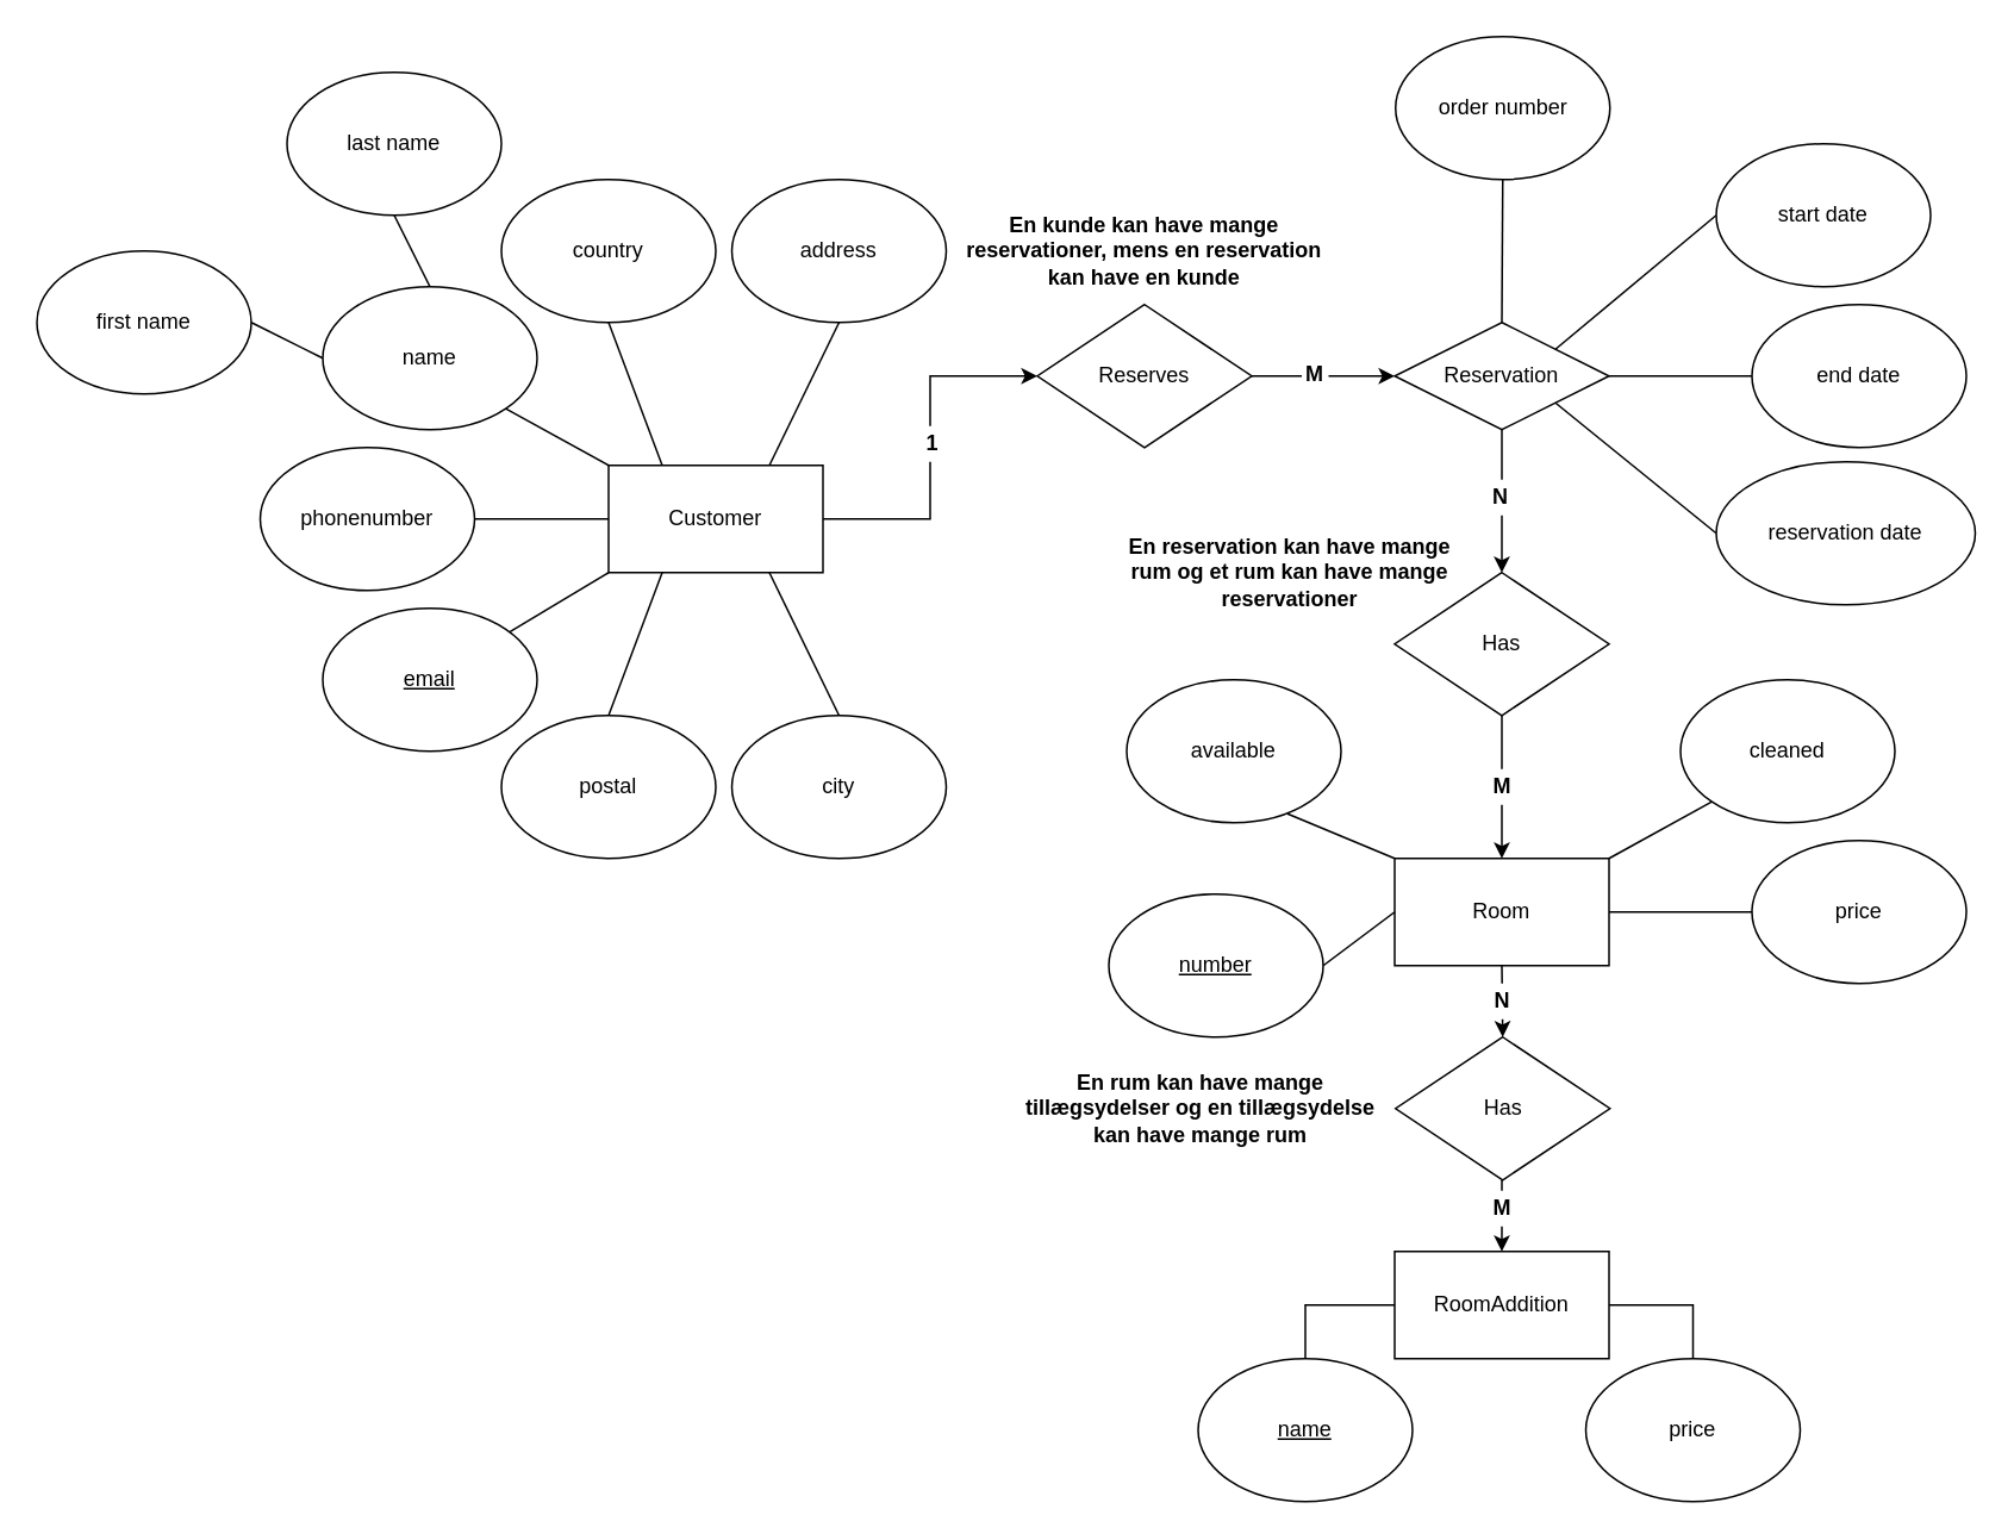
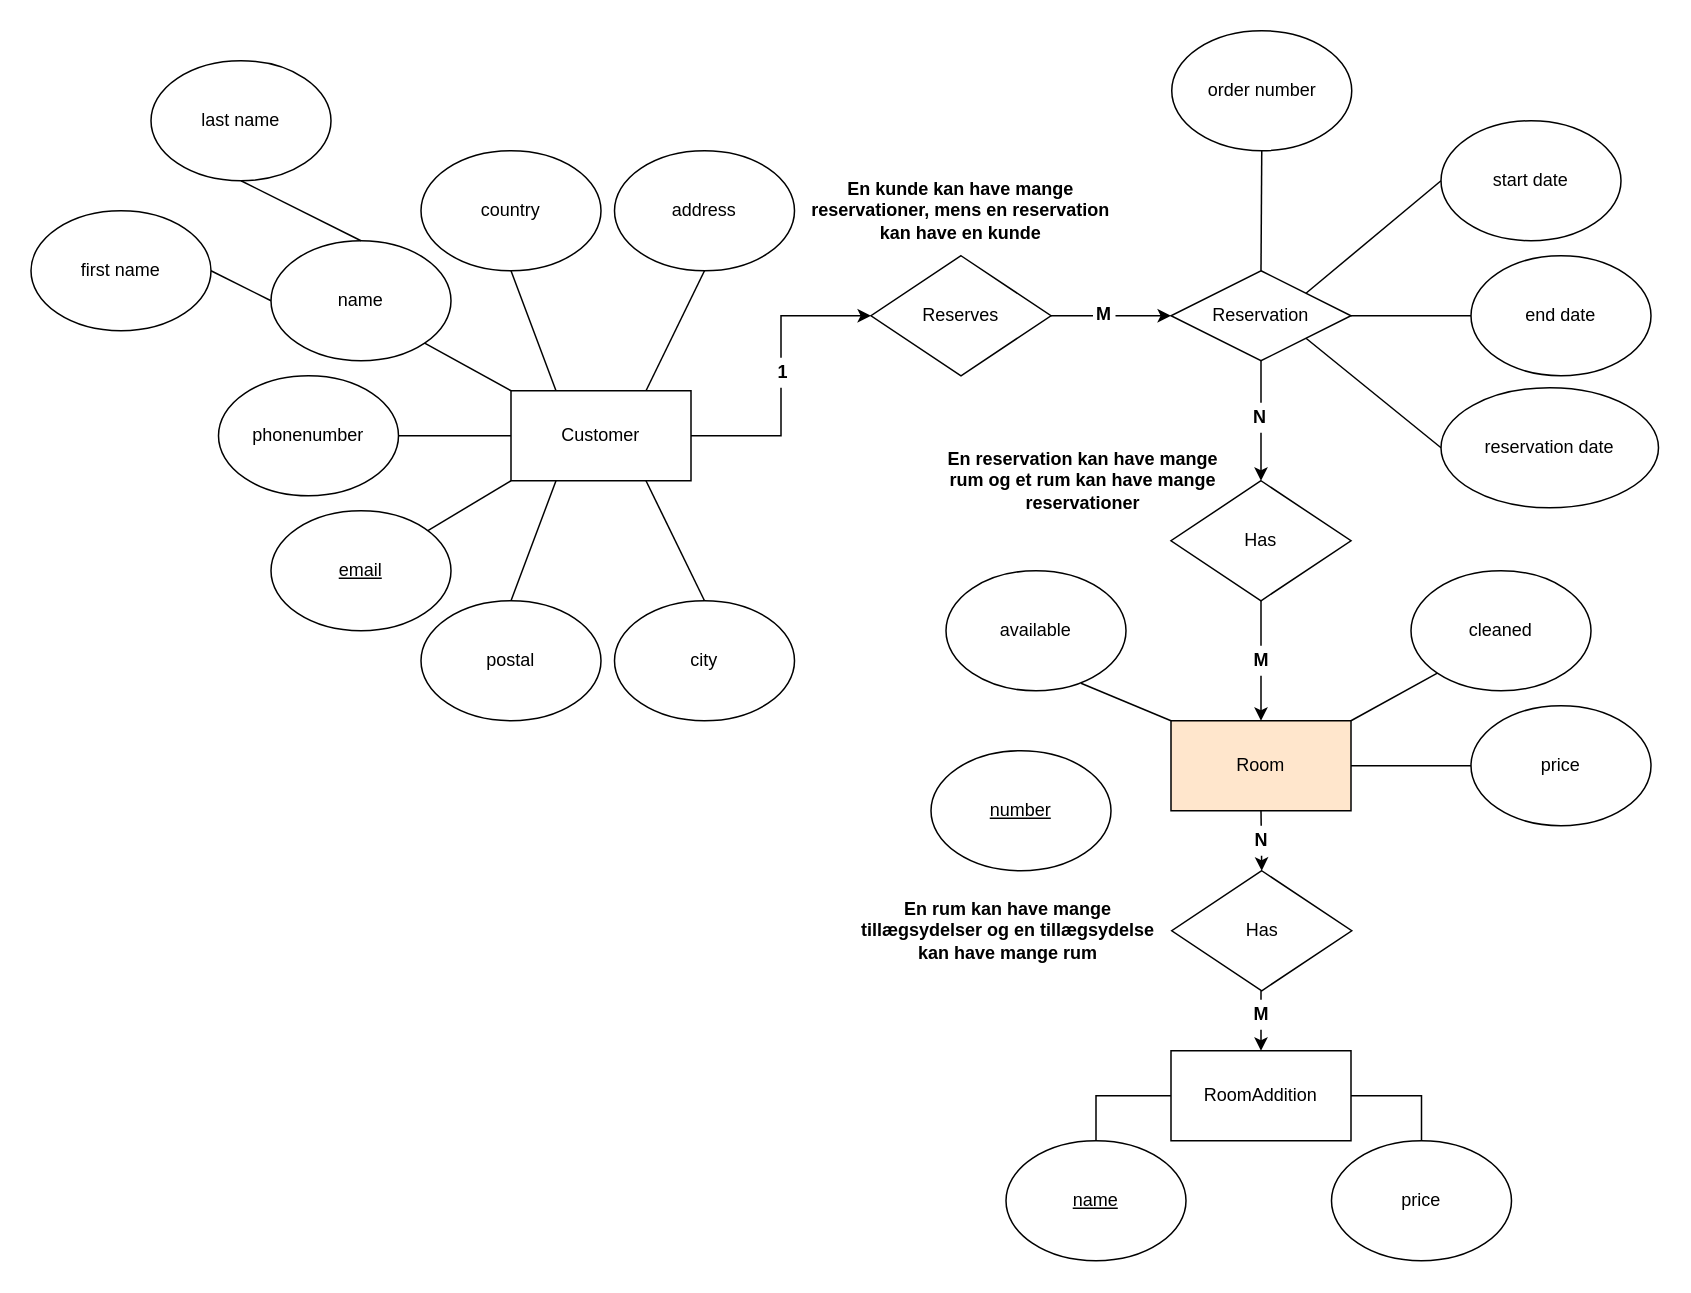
  <mxCell id="0" />
  <mxCell id="1" parent="0" />
- <mxCell id="2" value="Room" style="rounded=0;whiteSpace=wrap;html=1;" parent="1" vertex="1"><mxGeometry x="780" y="480" width="120" height="60" as="geometry" /></mxCell>
+ <mxCell id="2" value="Room" style="rounded=0;whiteSpace=wrap;html=1;fillColor=#ffe6cc;" parent="1" vertex="1"><mxGeometry x="780" y="480" width="120" height="60" as="geometry" /></mxCell>
  <mxCell id="3" value="RoomAddition" style="rounded=0;whiteSpace=wrap;html=1;" parent="1" vertex="1"><mxGeometry x="780" y="700" width="120" height="60" as="geometry" /></mxCell>
  <mxCell id="4" value="Reservation" style="rhombus;whiteSpace=wrap;html=1;" parent="1" vertex="1"><mxGeometry x="780" y="180" width="120" height="60" as="geometry" /></mxCell>
  <mxCell id="5" value="Customer" style="rounded=0;whiteSpace=wrap;html=1;" parent="1" vertex="1"><mxGeometry x="340" y="260" width="120" height="60" as="geometry" /></mxCell>
  <mxCell id="6" value="&lt;u&gt;name&lt;/u&gt;" style="ellipse;whiteSpace=wrap;html=1;" parent="1" vertex="1"><mxGeometry x="670" y="760" width="120" height="80" as="geometry" /></mxCell>
  <mxCell id="7" value="price" style="ellipse;whiteSpace=wrap;html=1;" parent="1" vertex="1"><mxGeometry x="887" y="760" width="120" height="80" as="geometry" /></mxCell>
  <mxCell id="8" value="" style="endArrow=none;html=1;entryX=0;entryY=0.5;entryDx=0;entryDy=0;exitX=0.5;exitY=0;exitDx=0;exitDy=0;rounded=0;" parent="1" source="6" target="3" edge="1"><mxGeometry width="50" height="50" relative="1" as="geometry"><mxPoint x="710" y="770" as="sourcePoint" /><mxPoint x="760" y="720" as="targetPoint" /><Array as="points"><mxPoint x="730" y="730" /></Array></mxGeometry></mxCell>
  <mxCell id="9" value="" style="endArrow=none;html=1;exitX=1;exitY=0.5;exitDx=0;exitDy=0;entryX=0.5;entryY=0;entryDx=0;entryDy=0;rounded=0;" parent="1" source="3" target="7" edge="1"><mxGeometry width="50" height="50" relative="1" as="geometry"><mxPoint x="970" y="720" as="sourcePoint" /><mxPoint x="970" y="730" as="targetPoint" /><Array as="points"><mxPoint x="947" y="730" /></Array></mxGeometry></mxCell>
  <mxCell id="10" value="price" style="ellipse;whiteSpace=wrap;html=1;" parent="1" vertex="1"><mxGeometry x="980" y="470" width="120" height="80" as="geometry" /></mxCell>
  <mxCell id="11" value="" style="endArrow=none;html=1;exitX=1;exitY=0.5;exitDx=0;exitDy=0;entryX=0;entryY=0.5;entryDx=0;entryDy=0;" parent="1" source="2" target="10" edge="1"><mxGeometry width="50" height="50" relative="1" as="geometry"><mxPoint x="940" y="540" as="sourcePoint" /><mxPoint x="990" y="490" as="targetPoint" /></mxGeometry></mxCell>
  <mxCell id="12" value="&lt;u&gt;number&lt;/u&gt;" style="ellipse;whiteSpace=wrap;html=1;" parent="1" vertex="1"><mxGeometry x="620" y="500" width="120" height="80" as="geometry" /></mxCell>
- <mxCell id="13" value="" style="endArrow=none;html=1;exitX=1;exitY=0.5;exitDx=0;exitDy=0;entryX=0;entryY=0.5;entryDx=0;entryDy=0;" parent="1" source="12" target="2" edge="1"><mxGeometry width="50" height="50" relative="1" as="geometry"><mxPoint x="730" y="480" as="sourcePoint" /><mxPoint x="780" y="430" as="targetPoint" /></mxGeometry></mxCell>
  <mxCell id="14" value="cleaned" style="ellipse;whiteSpace=wrap;html=1;" parent="1" vertex="1"><mxGeometry x="940" y="380" width="120" height="80" as="geometry" /></mxCell>
  <mxCell id="15" value="available" style="ellipse;whiteSpace=wrap;html=1;" parent="1" vertex="1"><mxGeometry x="630" y="380" width="120" height="80" as="geometry" /></mxCell>
  <mxCell id="16" value="" style="endArrow=none;html=1;exitX=0.598;exitY=1.025;exitDx=0;exitDy=0;exitPerimeter=0;entryX=0;entryY=0.25;entryDx=0;entryDy=0;strokeColor=none;rounded=0;" parent="1" source="15" target="2" edge="1"><mxGeometry width="50" height="50" relative="1" as="geometry"><mxPoint x="730" y="480" as="sourcePoint" /><mxPoint x="780" y="430" as="targetPoint" /><Array as="points"><mxPoint x="702" y="470" /><mxPoint x="702" y="495" /></Array></mxGeometry></mxCell>
  <mxCell id="17" value="" style="endArrow=none;html=1;entryX=0;entryY=0;entryDx=0;entryDy=0;" parent="1" target="2" edge="1"><mxGeometry width="50" height="50" relative="1" as="geometry"><mxPoint x="720" y="455" as="sourcePoint" /><mxPoint x="750" y="490" as="targetPoint" /></mxGeometry></mxCell>
  <mxCell id="18" value="" style="endArrow=none;html=1;entryX=0;entryY=1;entryDx=0;entryDy=0;exitX=1;exitY=0;exitDx=0;exitDy=0;" parent="1" source="2" target="14" edge="1"><mxGeometry width="50" height="50" relative="1" as="geometry"><mxPoint x="820" y="460" as="sourcePoint" /><mxPoint x="870" y="410" as="targetPoint" /></mxGeometry></mxCell>
  <mxCell id="19" value="name" style="ellipse;whiteSpace=wrap;html=1;" parent="1" vertex="1"><mxGeometry y="160" width="120" height="80" as="geometry" x="180" /></mxCell>
  <mxCell id="20" value="address" style="ellipse;whiteSpace=wrap;html=1;" parent="1" vertex="1"><mxGeometry x="409" y="100" width="120" height="80" as="geometry" /></mxCell>
  <mxCell id="21" value="city" style="ellipse;whiteSpace=wrap;html=1;" parent="1" vertex="1"><mxGeometry x="409" y="400" width="120" height="80" as="geometry" /></mxCell>
  <mxCell id="22" value="postal" style="ellipse;whiteSpace=wrap;html=1;" parent="1" vertex="1"><mxGeometry x="280" y="400" width="120" height="80" as="geometry" /></mxCell>
  <mxCell id="23" value="country" style="ellipse;whiteSpace=wrap;html=1;" parent="1" vertex="1"><mxGeometry x="280" y="100" width="120" height="80" as="geometry" /></mxCell>
  <mxCell id="24" value="&lt;u&gt;email&lt;/u&gt;" style="ellipse;whiteSpace=wrap;html=1;" parent="1" vertex="1"><mxGeometry y="340" width="120" height="80" as="geometry" x="180" /></mxCell>
  <mxCell id="25" value="phonenumber" style="ellipse;whiteSpace=wrap;html=1;" parent="1" vertex="1"><mxGeometry x="145" y="250" width="120" height="80" as="geometry" /></mxCell>
  <mxCell id="26" value="" style="endArrow=none;html=1;exitX=1;exitY=1;exitDx=0;exitDy=0;entryX=0;entryY=0;entryDx=0;entryDy=0;" parent="1" source="19" target="5" edge="1"><mxGeometry width="50" height="50" relative="1" as="geometry"><mxPoint x="310" y="280" as="sourcePoint" /><mxPoint x="360" y="230" as="targetPoint" /></mxGeometry></mxCell>
  <mxCell id="27" value="" style="endArrow=none;html=1;exitX=1;exitY=0.5;exitDx=0;exitDy=0;entryX=0;entryY=0.5;entryDx=0;entryDy=0;" parent="1" source="25" target="5" edge="1"><mxGeometry width="50" height="50" relative="1" as="geometry"><mxPoint x="310" y="370" as="sourcePoint" /><mxPoint x="360" y="320" as="targetPoint" /></mxGeometry></mxCell>
  <mxCell id="28" value="" style="endArrow=none;html=1;entryX=0;entryY=1;entryDx=0;entryDy=0;" parent="1" source="24" target="5" edge="1"><mxGeometry width="50" height="50" relative="1" as="geometry"><mxPoint x="340" y="390" as="sourcePoint" /><mxPoint x="390" y="340" as="targetPoint" /></mxGeometry></mxCell>
  <mxCell id="29" value="" style="endArrow=none;html=1;exitX=0.25;exitY=0;exitDx=0;exitDy=0;entryX=0.5;entryY=1;entryDx=0;entryDy=0;" parent="1" source="5" target="23" edge="1"><mxGeometry width="50" height="50" relative="1" as="geometry"><mxPoint x="400" as="sourcePoint" y="140" /><mxPoint x="460" y="90" as="targetPoint" /></mxGeometry></mxCell>
  <mxCell id="30" value="" style="endArrow=none;html=1;exitX=0.75;exitY=0;exitDx=0;exitDy=0;entryX=0.5;entryY=1;entryDx=0;entryDy=0;" parent="1" source="5" target="20" edge="1"><mxGeometry width="50" height="50" relative="1" as="geometry"><mxPoint x="400" as="sourcePoint" y="140" /><mxPoint x="480" y="90" as="targetPoint" /></mxGeometry></mxCell>
  <mxCell id="31" value="reservation date" style="ellipse;whiteSpace=wrap;html=1;" parent="1" vertex="1"><mxGeometry x="960" y="258" width="145" height="80" as="geometry" /></mxCell>
  <mxCell id="32" value="start date" style="ellipse;whiteSpace=wrap;html=1;" parent="1" vertex="1"><mxGeometry x="960" y="80" width="120" height="80" as="geometry" /></mxCell>
  <mxCell id="33" value="end date" style="ellipse;whiteSpace=wrap;html=1;" parent="1" vertex="1"><mxGeometry x="980" y="170" width="120" height="80" as="geometry" /></mxCell>
  <mxCell id="34" value="" style="endArrow=none;html=1;exitX=1;exitY=0;exitDx=0;exitDy=0;entryX=0;entryY=0.5;entryDx=0;entryDy=0;" parent="1" source="4" target="32" edge="1"><mxGeometry width="50" height="50" relative="1" as="geometry"><mxPoint x="850" y="130" as="sourcePoint" /><mxPoint x="900" y="80" as="targetPoint" /></mxGeometry></mxCell>
  <mxCell id="35" value="" style="endArrow=none;html=1;exitX=1;exitY=0.5;exitDx=0;exitDy=0;" parent="1" source="4" target="33" edge="1"><mxGeometry width="50" height="50" relative="1" as="geometry"><mxPoint x="790" y="90" as="sourcePoint" /><mxPoint x="840" y="40" as="targetPoint" /></mxGeometry></mxCell>
  <mxCell id="36" value="" style="endArrow=none;html=1;exitX=0;exitY=0.5;exitDx=0;exitDy=0;entryX=1;entryY=1;entryDx=0;entryDy=0;" parent="1" source="31" target="4" edge="1"><mxGeometry width="50" height="50" relative="1" as="geometry"><mxPoint x="810" y="320" as="sourcePoint" /><mxPoint x="860" y="270" as="targetPoint" /></mxGeometry></mxCell>
  <mxCell id="37" value="Reserves" style="rhombus;whiteSpace=wrap;html=1;" parent="1" vertex="1"><mxGeometry x="580" y="170" width="120" height="80" as="geometry" /></mxCell>
  <mxCell id="38" value="Has" style="rhombus;whiteSpace=wrap;html=1;" parent="1" vertex="1"><mxGeometry x="780" y="320" width="120" height="80" as="geometry" /></mxCell>
  <mxCell id="39" value="" style="endArrow=classic;html=1;exitX=0.5;exitY=1;exitDx=0;exitDy=0;entryX=0.5;entryY=0;entryDx=0;entryDy=0;" parent="1" source="4" target="38" edge="1"><mxGeometry width="50" height="50" relative="1" as="geometry"><mxPoint x="830" y="460" as="sourcePoint" /><mxPoint x="880" y="410" as="targetPoint" /></mxGeometry></mxCell>
  <mxCell id="40" value="" style="endArrow=classic;html=1;exitX=0.5;exitY=1;exitDx=0;exitDy=0;entryX=0.5;entryY=0;entryDx=0;entryDy=0;" parent="1" source="38" target="2" edge="1"><mxGeometry width="50" height="50" relative="1" as="geometry"><mxPoint x="800" y="410" as="sourcePoint" /><mxPoint x="850" y="410" as="targetPoint" /></mxGeometry></mxCell>
  <mxCell id="41" value="Has" style="rhombus;whiteSpace=wrap;html=1;" parent="1" vertex="1"><mxGeometry x="780.5" y="580" width="120" height="80" as="geometry" /></mxCell>
  <mxCell id="42" value="" style="endArrow=classic;html=1;exitX=0.5;exitY=1;exitDx=0;exitDy=0;entryX=0.5;entryY=0;entryDx=0;entryDy=0;" parent="1" source="2" target="41" edge="1"><mxGeometry width="50" height="50" relative="1" as="geometry"><mxPoint x="710" y="660" as="sourcePoint" /><mxPoint x="760" y="610" as="targetPoint" /></mxGeometry></mxCell>
  <mxCell id="43" value="" style="endArrow=classic;html=1;" parent="1" edge="1"><mxGeometry width="50" height="50" relative="1" as="geometry"><mxPoint x="840" y="660" as="sourcePoint" /><mxPoint x="840" y="700" as="targetPoint" /></mxGeometry></mxCell>
  <mxCell id="44" value="N" style="text;html=1;strokeColor=none;fillColor=#ffffff;align=center;verticalAlign=middle;whiteSpace=wrap;rounded=0;fontStyle=1" parent="1" vertex="1"><mxGeometry x="833" y="550" width="15" height="20" as="geometry" /></mxCell>
  <mxCell id="45" value="M" style="text;html=1;strokeColor=none;fillColor=#ffffff;align=center;verticalAlign=middle;whiteSpace=wrap;rounded=0;fontStyle=1" parent="1" vertex="1"><mxGeometry x="833" y="666" width="15" height="20" as="geometry" /></mxCell>
  <mxCell id="46" value="" style="endArrow=classic;html=1;exitX=1;exitY=0.5;exitDx=0;exitDy=0;entryX=0;entryY=0.5;entryDx=0;entryDy=0;rounded=0;" parent="1" source="5" target="37" edge="1"><mxGeometry width="50" height="50" relative="1" as="geometry"><mxPoint x="530" y="310" as="sourcePoint" /><mxPoint x="580" y="260" as="targetPoint" /><Array as="points"><mxPoint x="520" y="290" /><mxPoint x="520" y="210" /></Array></mxGeometry></mxCell>
  <mxCell id="47" value="" style="endArrow=classic;html=1;exitX=1;exitY=0.5;exitDx=0;exitDy=0;entryX=0;entryY=0.5;entryDx=0;entryDy=0;" parent="1" source="37" target="4" edge="1"><mxGeometry width="50" height="50" relative="1" as="geometry"><mxPoint x="710" y="270" as="sourcePoint" /><mxPoint x="760" y="220" as="targetPoint" /></mxGeometry></mxCell>
  <mxCell id="48" value="1" style="text;html=1;strokeColor=none;fillColor=#ffffff;align=center;verticalAlign=middle;whiteSpace=wrap;rounded=0;fontStyle=1" parent="1" vertex="1"><mxGeometry x="514" y="238" width="15" height="20" as="geometry" /></mxCell>
  <mxCell id="49" value="M" style="text;html=1;strokeColor=none;fillColor=#ffffff;align=center;verticalAlign=middle;whiteSpace=wrap;rounded=0;fontStyle=1" parent="1" vertex="1"><mxGeometry x="728" y="199" width="15" height="20" as="geometry" /></mxCell>
  <mxCell id="50" value="" style="endArrow=none;html=1;exitX=0.5;exitY=0;exitDx=0;exitDy=0;entryX=0.25;entryY=1;entryDx=0;entryDy=0;" parent="1" source="22" target="5" edge="1"><mxGeometry width="50" height="50" relative="1" as="geometry"><mxPoint x="390" y="380" as="sourcePoint" /><mxPoint x="440" y="330" as="targetPoint" /></mxGeometry></mxCell>
  <mxCell id="51" value="" style="endArrow=none;html=1;exitX=0.5;exitY=0;exitDx=0;exitDy=0;entryX=0.75;entryY=1;entryDx=0;entryDy=0;" parent="1" source="21" target="5" edge="1"><mxGeometry width="50" height="50" relative="1" as="geometry"><mxPoint x="440" y="360" as="sourcePoint" /><mxPoint x="490" y="310" as="targetPoint" /></mxGeometry></mxCell>
  <mxCell id="52" value="M" style="text;html=1;strokeColor=none;fillColor=#ffffff;align=center;verticalAlign=middle;whiteSpace=wrap;rounded=0;fontStyle=1" parent="1" vertex="1"><mxGeometry x="833" y="430" width="15" height="20" as="geometry" /></mxCell>
  <mxCell id="53" value="En kunde kan have mange reservationer, mens en reservation kan have en kunde" style="text;html=1;strokeColor=none;fillColor=#ffffff;align=center;verticalAlign=middle;whiteSpace=wrap;rounded=0;fontStyle=1" parent="1" vertex="1"><mxGeometry x="535" y="130" width="210" height="20" as="geometry" /></mxCell>
  <mxCell id="54" value="N" style="text;html=1;strokeColor=none;fillColor=#ffffff;align=center;verticalAlign=middle;whiteSpace=wrap;rounded=0;fontStyle=1" parent="1" vertex="1"><mxGeometry x="832" y="268" width="15" height="20" as="geometry" /></mxCell>
  <mxCell id="55" value="En reservation kan have mange rum og et rum kan have mange reservationer" style="text;html=1;strokeColor=none;fillColor=#ffffff;align=center;verticalAlign=middle;whiteSpace=wrap;rounded=0;fontStyle=1" parent="1" vertex="1"><mxGeometry x="620" y="310" width="203" height="20" as="geometry" /></mxCell>
  <mxCell id="56" value="En rum kan have mange tillægsydelser og en tillægsydelse kan have mange rum" style="text;html=1;strokeColor=none;fillColor=#ffffff;align=center;verticalAlign=middle;whiteSpace=wrap;rounded=0;fontStyle=1" parent="1" vertex="1"><mxGeometry x="570" y="610" width="203" height="20" as="geometry" /></mxCell>
  <mxCell id="57" value="first name" style="ellipse;whiteSpace=wrap;html=1;" parent="1" vertex="1"><mxGeometry x="20" width="120" height="80" as="geometry" y="140" /></mxCell>
- <mxCell id="58" value="last name" style="ellipse;whiteSpace=wrap;html=1;" parent="1" vertex="1"><mxGeometry x="160" y="40" width="120" height="80" as="geometry" /></mxCell>
+ <mxCell id="58" value="last name" style="ellipse;whiteSpace=wrap;html=1;" parent="1" vertex="1"><mxGeometry x="100" y="40" width="120" height="80" as="geometry" /></mxCell>
  <mxCell id="59" value="" style="endArrow=none;html=1;entryX=1;entryY=0.5;entryDx=0;entryDy=0;exitX=0;exitY=0.5;exitDx=0;exitDy=0;" parent="1" source="19" target="57" edge="1"><mxGeometry width="50" height="50" relative="1" as="geometry"><mxPoint x="179" y="198" as="sourcePoint" /><mxPoint x="190" y="160" as="targetPoint" /></mxGeometry></mxCell>
  <mxCell id="60" value="" style="endArrow=none;html=1;entryX=0.5;entryY=1;entryDx=0;entryDy=0;exitX=0.5;exitY=0;exitDx=0;exitDy=0;" parent="1" source="19" target="58" edge="1"><mxGeometry width="50" height="50" relative="1" as="geometry"><mxPoint x="250" y="158" as="sourcePoint" /><mxPoint x="70" y="90" as="targetPoint" /></mxGeometry></mxCell>
  <mxCell id="61" value="order number" style="ellipse;whiteSpace=wrap;html=1;" vertex="1" parent="1"><mxGeometry x="780.5" y="20" width="120" height="80" as="geometry" /></mxCell>
  <mxCell id="62" value="" style="endArrow=none;html=1;exitX=0.5;exitY=0;exitDx=0;exitDy=0;entryX=0.5;entryY=1;entryDx=0;entryDy=0;" edge="1" parent="1" source="4" target="61"><mxGeometry width="50" height="50" relative="1" as="geometry"><mxPoint x="750" y="150" as="sourcePoint" /><mxPoint x="800" y="100" as="targetPoint" /></mxGeometry></mxCell>
